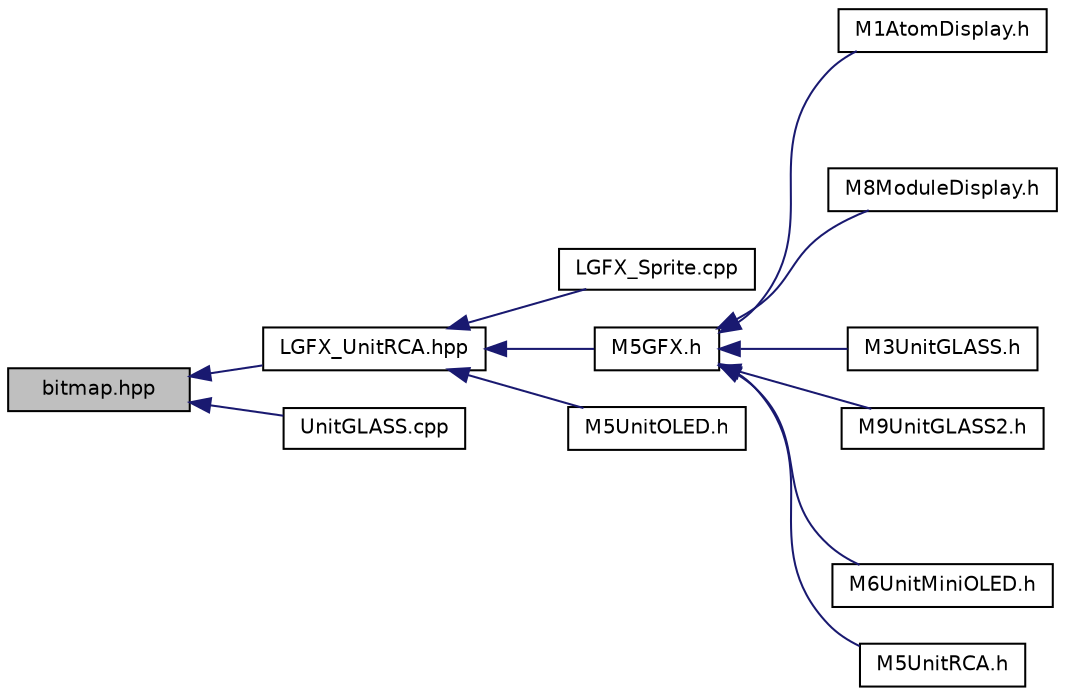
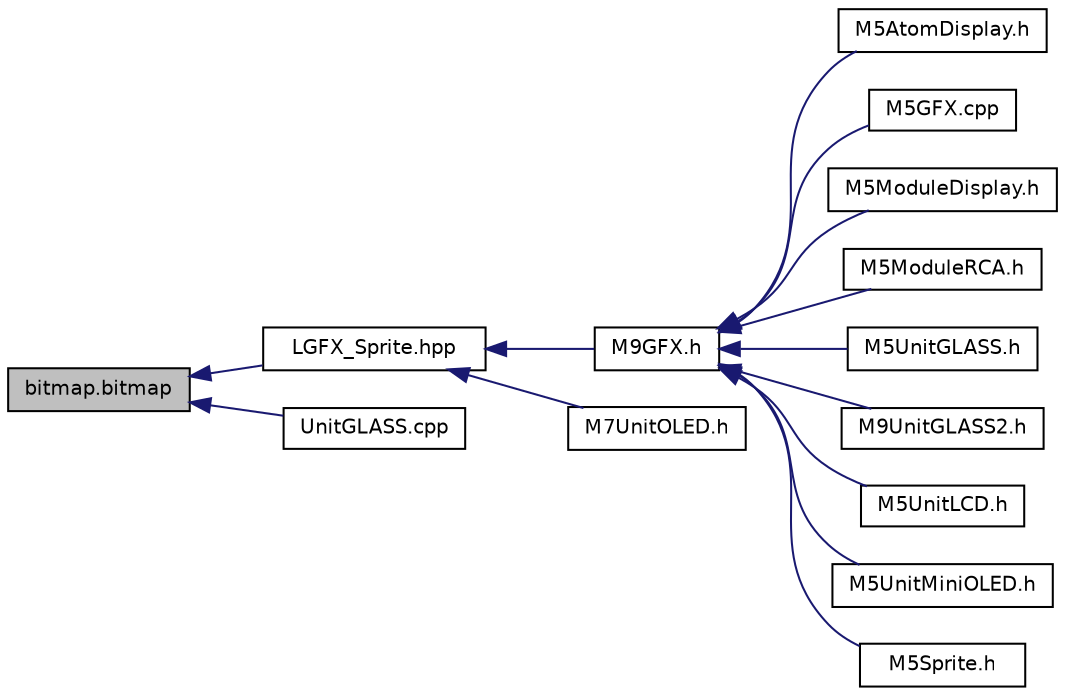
  digraph {
    rankdir=LR
    node [color=black fillcolor=white fontname=Helvetica fontsize=10 shape=record style=filled]
    edge [color=midnightblue dir=back fontname=Helvetica fontsize=10 labelfontname=Helvetica labelfontsize=10 style=solid]
-   n1 [fillcolor=grey75 fontcolor=black height=0.2 label="bitmap.hpp" width=0.4]
-   n2 [height=0.2 label="LGFX_UnitRCA.hpp" width=0.4]
+   n1 [fillcolor=grey75 fontcolor=black height=0.2 label="bitmap.bitmap" width=0.4]
+   n2 [height=0.2 label="LGFX_Sprite.hpp" width=0.4]
    n3 [height=0.2 label="UnitGLASS.cpp" width=0.4]
-   n4 [height=0.2 label="LGFX_Sprite.cpp" width=0.4]
-   n5 [height=0.2 label="M5GFX.h" width=0.4]
-   n6 [height=0.2 label="M5UnitOLED.h" width=0.4]
-   n7 [height=0.2 label="M1AtomDisplay.h" width=0.4]
-   n9 [height=0.2 label="M8ModuleDisplay.h" width=0.4]
-   n11 [height=0.2 label="M3UnitGLASS.h" width=0.4]
+   n5 [height=0.2 label="M9GFX.h" width=0.4]
+   n6 [height=0.2 label="M7UnitOLED.h" width=0.4]
+   n7 [height=0.2 label="M5AtomDisplay.h" width=0.4]
+   n8 [height=0.2 label="M5GFX.cpp" width=0.4]
+   n9 [height=0.2 label="M5ModuleDisplay.h" width=0.4]
+   n10 [height=0.2 label="M5ModuleRCA.h" width=0.4]
+   n11 [height=0.2 label="M5UnitGLASS.h" width=0.4]
    n12 [height=0.2 label="M9UnitGLASS2.h" width=0.4]
-   n14 [height=0.2 label="M6UnitMiniOLED.h" width=0.4]
-   n15 [height=0.2 label="M5UnitRCA.h" width=0.4]
+   n13 [height=0.2 label="M5UnitLCD.h" width=0.4]
+   n14 [height=0.2 label="M5UnitMiniOLED.h" width=0.4]
+   n15 [height=0.2 label="M5Sprite.h" width=0.4]
    n1 -> n2
    n1 -> n3
-   n2 -> n4
    n2 -> n5
    n2 -> n6
    n5 -> n7
+   n5 -> n8
    n5 -> n9
+   n5 -> n10
    n5 -> n11
    n5 -> n12
+   n5 -> n13
    n5 -> n14
    n5 -> n15
  }
